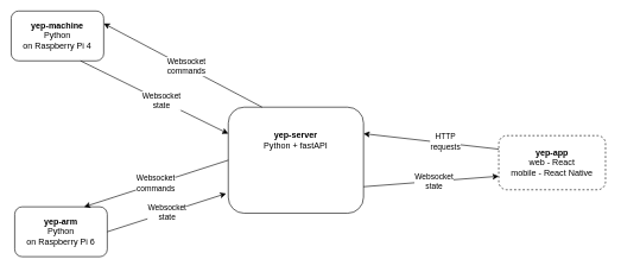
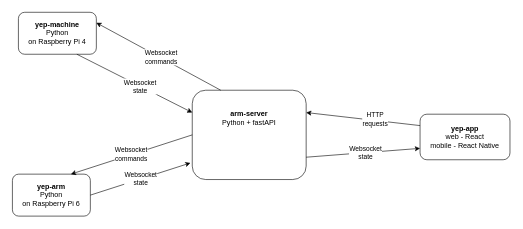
  <mxCell id="0" />
  <mxCell id="1" parent="0" />
- <mxCell id="2" value="&lt;b&gt;yep-machine&lt;/b&gt;&lt;br&gt;Python&lt;br&gt;on Raspberry Pi 4" style="rounded=1;whiteSpace=wrap;html=1;" vertex="1" parent="1"><mxGeometry x="15" y="15" width="130" height="70" as="geometry" /></mxCell>
+ <mxCell id="2" value="&lt;b&gt;yep-machine&lt;/b&gt;&lt;br&gt;Python&lt;br&gt;on Raspberry Pi 4" style="rounded=1;whiteSpace=wrap;html=1;" vertex="1" parent="1"><mxGeometry x="30" y="20" width="130" height="70" as="geometry" /></mxCell>
  <mxCell id="3" value="&lt;b&gt;yep-arm&lt;/b&gt;&lt;br&gt;Python&lt;br&gt;on Raspberry Pi 6" style="rounded=1;whiteSpace=wrap;html=1;" vertex="1" parent="1"><mxGeometry x="20" y="290" width="130" height="70" as="geometry" /></mxCell>
- <mxCell id="4" value="&lt;b&gt;yep-app&lt;br&gt;&lt;/b&gt;web - React&lt;br&gt;mobile - React Native" style="rounded=1;whiteSpace=wrap;html=1;dashed=1;" vertex="1" parent="1"><mxGeometry x="700" y="190" width="150" height="76" as="geometry" /></mxCell>
- <mxCell id="5" value="&lt;b&gt;yep-server&lt;/b&gt;&lt;br&gt;Python + fastAPI&lt;br&gt;&lt;br&gt;&lt;br&gt;&lt;br&gt;&lt;br&gt;" style="rounded=1;whiteSpace=wrap;html=1;" vertex="1" parent="1"><mxGeometry x="320" y="150" width="190" height="149" as="geometry" /></mxCell>
+ <mxCell id="4" value="&lt;b&gt;yep-app&lt;br&gt;&lt;/b&gt;web - React&lt;br&gt;mobile - React Native" style="rounded=1;whiteSpace=wrap;html=1;" vertex="1" parent="1"><mxGeometry x="700" y="190" width="150" height="76" as="geometry" /></mxCell>
+ <mxCell id="5" value="&lt;b&gt;arm-server&lt;/b&gt;&lt;br&gt;Python + fastAPI&lt;br&gt;&lt;br&gt;&lt;br&gt;&lt;br&gt;&lt;br&gt;" style="rounded=1;whiteSpace=wrap;html=1;" vertex="1" parent="1"><mxGeometry x="320" y="150" width="190" height="149" as="geometry" /></mxCell>
  <mxCell id="6" value="" style="endArrow=classic;html=1;entryX=1;entryY=0.25;entryDx=0;entryDy=0;exitX=0;exitY=0.25;exitDx=0;exitDy=0;" edge="1" parent="1" source="4" target="5"><mxGeometry width="50" height="50" relative="1" as="geometry"><mxPoint x="540" y="240" as="sourcePoint" /><mxPoint x="590" y="190" as="targetPoint" /></mxGeometry></mxCell>
  <mxCell id="7" value="HTTP&lt;br&gt;requests" style="edgeLabel;html=1;align=center;verticalAlign=middle;resizable=0;points=[];" vertex="1" connectable="0" parent="6"><mxGeometry x="-0.2" y="-2" relative="1" as="geometry"><mxPoint as="offset" /></mxGeometry></mxCell>
  <mxCell id="8" value="" style="endArrow=classic;html=1;entryX=0;entryY=0.75;entryDx=0;entryDy=0;exitX=1;exitY=0.75;exitDx=0;exitDy=0;" edge="1" parent="1" source="5" target="4"><mxGeometry width="50" height="50" relative="1" as="geometry"><mxPoint x="540" y="240" as="sourcePoint" /><mxPoint x="590" y="190" as="targetPoint" /></mxGeometry></mxCell>
  <mxCell id="9" value="Websocket&lt;br&gt;state" style="edgeLabel;html=1;align=center;verticalAlign=middle;resizable=0;points=[];" vertex="1" connectable="0" parent="8"><mxGeometry x="0.036" relative="1" as="geometry"><mxPoint as="offset" /></mxGeometry></mxCell>
  <mxCell id="10" value="" style="endArrow=classic;html=1;entryX=1;entryY=0.25;entryDx=0;entryDy=0;exitX=0.25;exitY=0;exitDx=0;exitDy=0;" edge="1" parent="1" source="5" target="2"><mxGeometry width="50" height="50" relative="1" as="geometry"><mxPoint x="540" y="230" as="sourcePoint" /><mxPoint x="590" y="180" as="targetPoint" /></mxGeometry></mxCell>
  <mxCell id="11" value="Websocket&lt;br&gt;commands" style="edgeLabel;html=1;align=center;verticalAlign=middle;resizable=0;points=[];" vertex="1" connectable="0" parent="10"><mxGeometry x="-0.031" y="-1" relative="1" as="geometry"><mxPoint as="offset" /></mxGeometry></mxCell>
  <mxCell id="12" value="" style="endArrow=classic;html=1;entryX=0;entryY=0.25;entryDx=0;entryDy=0;exitX=0.75;exitY=1;exitDx=0;exitDy=0;" edge="1" parent="1" source="2" target="5"><mxGeometry width="50" height="50" relative="1" as="geometry"><mxPoint x="540" y="210" as="sourcePoint" /><mxPoint x="590" y="160" as="targetPoint" /></mxGeometry></mxCell>
  <mxCell id="13" value="Websocket&lt;br&gt;state" style="edgeLabel;html=1;align=center;verticalAlign=middle;resizable=0;points=[];" vertex="1" connectable="0" parent="12"><mxGeometry x="0.093" relative="1" as="geometry"><mxPoint as="offset" /></mxGeometry></mxCell>
  <mxCell id="14" value="" style="endArrow=classic;html=1;entryX=0.75;entryY=0;entryDx=0;entryDy=0;exitX=0;exitY=0.5;exitDx=0;exitDy=0;" edge="1" parent="1" source="5" target="3"><mxGeometry width="50" height="50" relative="1" as="geometry"><mxPoint x="540" y="190" as="sourcePoint" /><mxPoint x="590" y="140" as="targetPoint" /></mxGeometry></mxCell>
  <mxCell id="15" value="Websocket&lt;br&gt;commands" style="edgeLabel;html=1;align=center;verticalAlign=middle;resizable=0;points=[];" vertex="1" connectable="0" parent="14"><mxGeometry x="0.005" y="-1" relative="1" as="geometry"><mxPoint as="offset" /></mxGeometry></mxCell>
  <mxCell id="16" value="Websocket&lt;br&gt;state" style="endArrow=classic;html=1;entryX=-0.016;entryY=0.814;entryDx=0;entryDy=0;entryPerimeter=0;exitX=1;exitY=0.5;exitDx=0;exitDy=0;" edge="1" parent="1" source="3" target="5"><mxGeometry width="50" height="50" relative="1" as="geometry"><mxPoint x="540" y="180" as="sourcePoint" /><mxPoint x="590" y="130" as="targetPoint" /></mxGeometry></mxCell>
